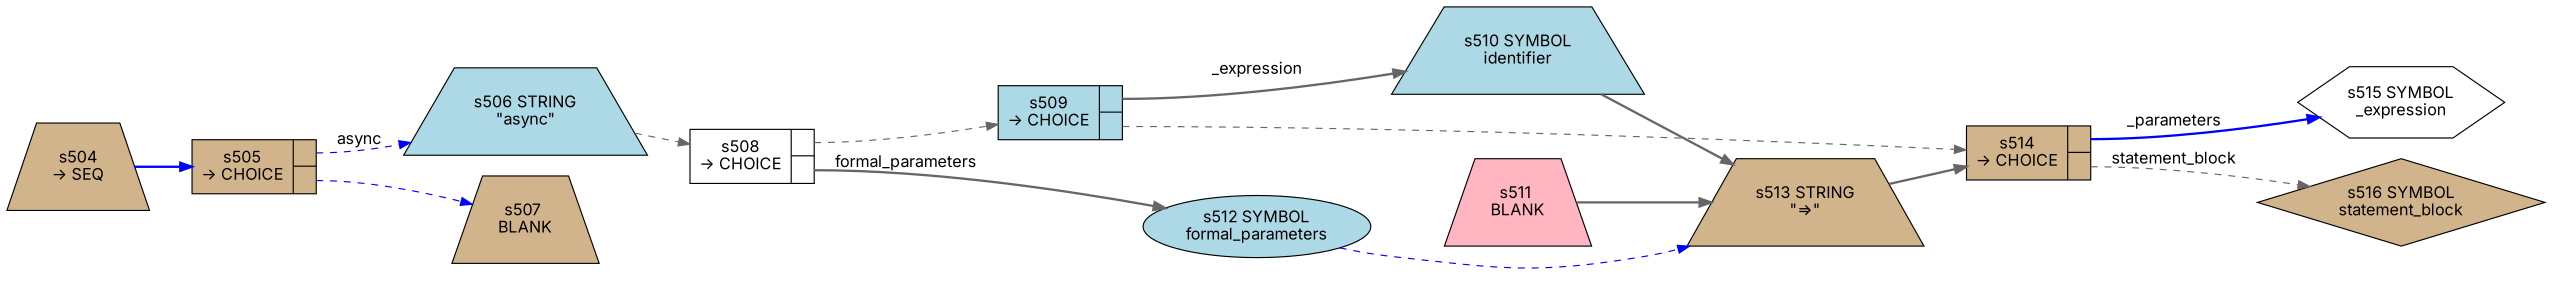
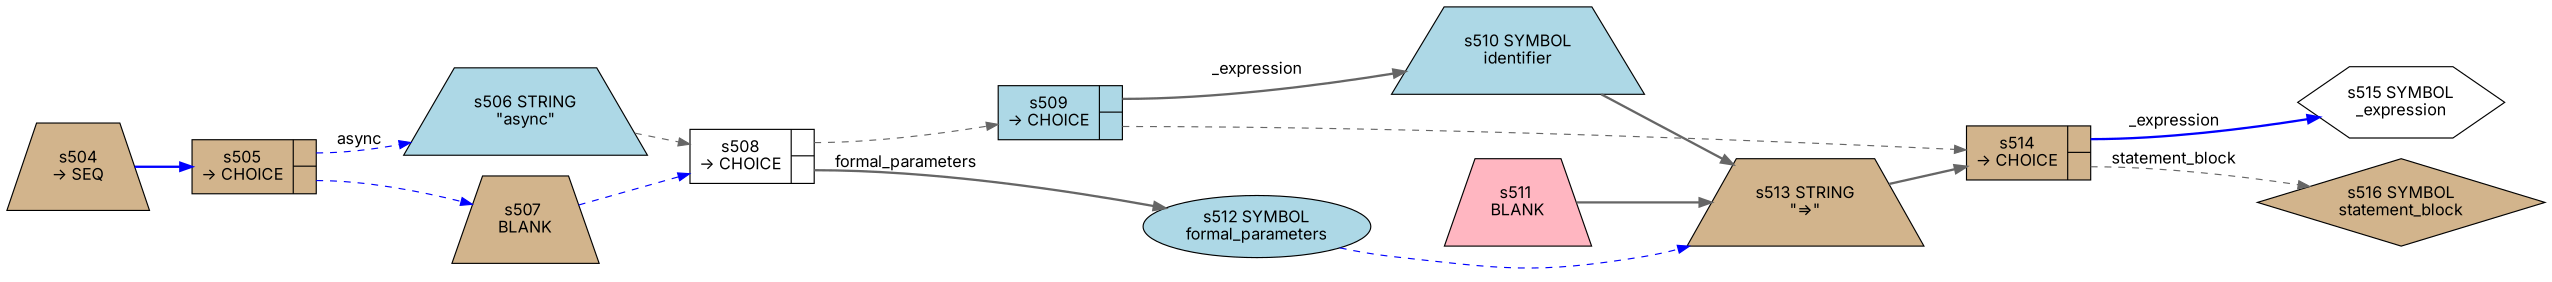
  digraph {
    fontname=Inter
    rankdir=LR
    node [fillcolor=tan fontname=Inter shape=trapezium style=filled]
    edge [color=gray40 fontname=Inter style=dashed]
    n1 [fixedsize=false label="s504\n&rarr; SEQ" peripheries=1]
    n2 [fixedsize=false label="{s505\n&rarr; CHOICE|{<p0>|<p1>}}" peripheries=1 shape=record]
    n3 [fillcolor=lightblue label="s506 STRING\n\"async\""]
    n4 [label="s507 \nBLANK"]
    n5 [fillcolor=white fixedsize=false label="{s508\n&rarr; CHOICE|{<p0>|<p1>}}" peripheries=1 shape=record]
    n6 [fillcolor=lightblue fixedsize=false label="{s509\n&rarr; CHOICE|{<p0>|<p1>}}" peripheries=1 shape=record]
    n7 [fillcolor=lightblue label="s512 SYMBOL\nformal_parameters" shape=ellipse]
    n8 [fillcolor=lightblue label="s510 SYMBOL\nidentifier"]
    n9 [fixedsize=false label="{s514\n&rarr; CHOICE|{<p0>|<p1>}}" peripheries=1 shape=record]
    n10 [label="s513 STRING\n\"=>\""]
    n11 [fillcolor=lightpink label="s511 \nBLANK"]
    n12 [fillcolor=white label="s515 SYMBOL\n_expression" shape=hexagon]
    n13 [label="s516 SYMBOL\nstatement_block" shape=diamond]
    n1 -> n2 [color=blue style=bold]
    n2 -> n3 [color=blue label=async tailport=p0]
    n2 -> n4 [color=blue tailport=p1]
    n3 -> n5
+   n4 -> n5 [color=blue]
    n5 -> n6 [tailport=p0]
    n5 -> n7 [label=formal_parameters style=bold tailport=p1]
    n6 -> n8 [label=_expression style=bold tailport=p0]
    n6 -> n9 [tailport=p1]
    n7 -> n10 [color=blue]
    n8 -> n10 [style=bold]
-   n9 -> n12 [color=blue label=_parameters style=bold tailport=p0]
+   n9 -> n12 [color=blue label=_expression style=bold tailport=p0]
    n9 -> n13 [label=statement_block tailport=p1]
    n10 -> n9 [style=bold]
    n11 -> n10 [style=bold]
  }
